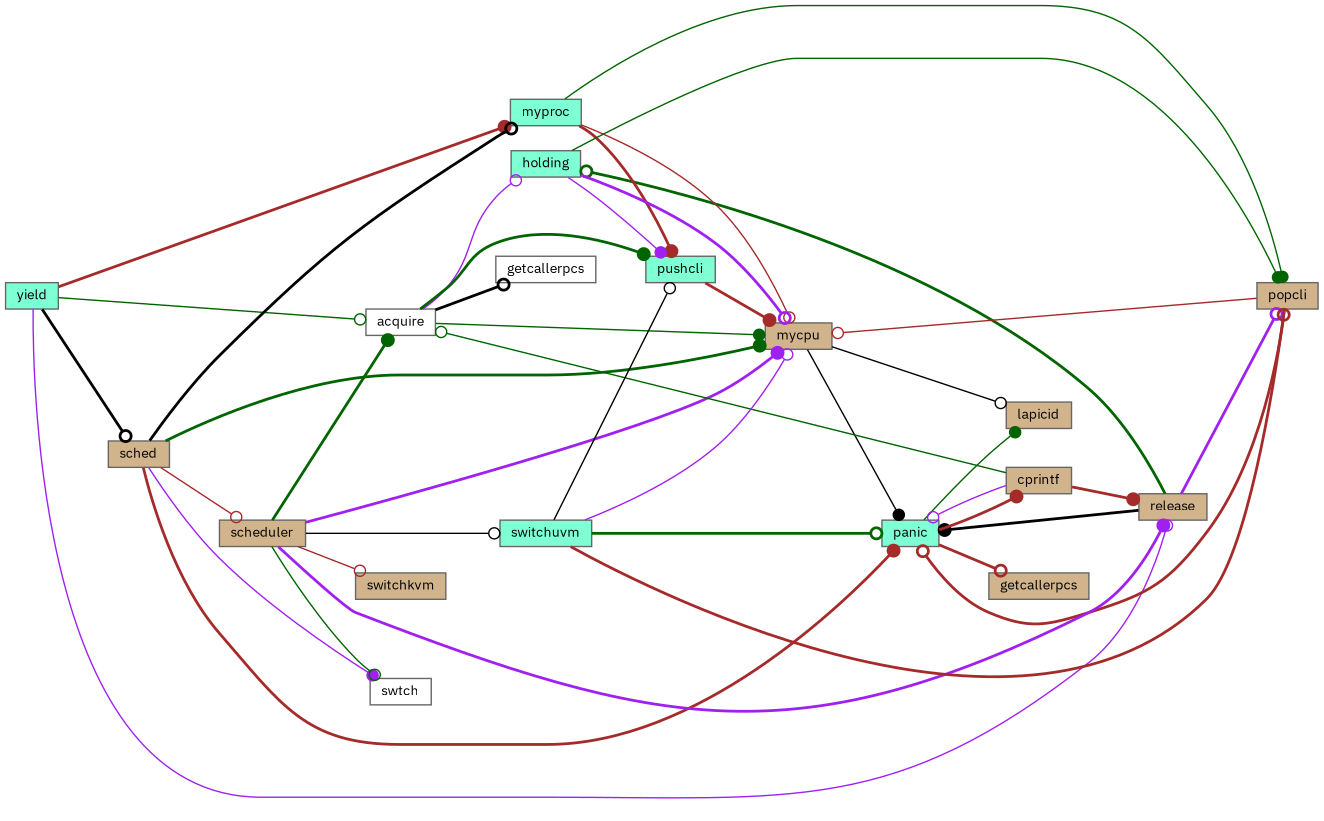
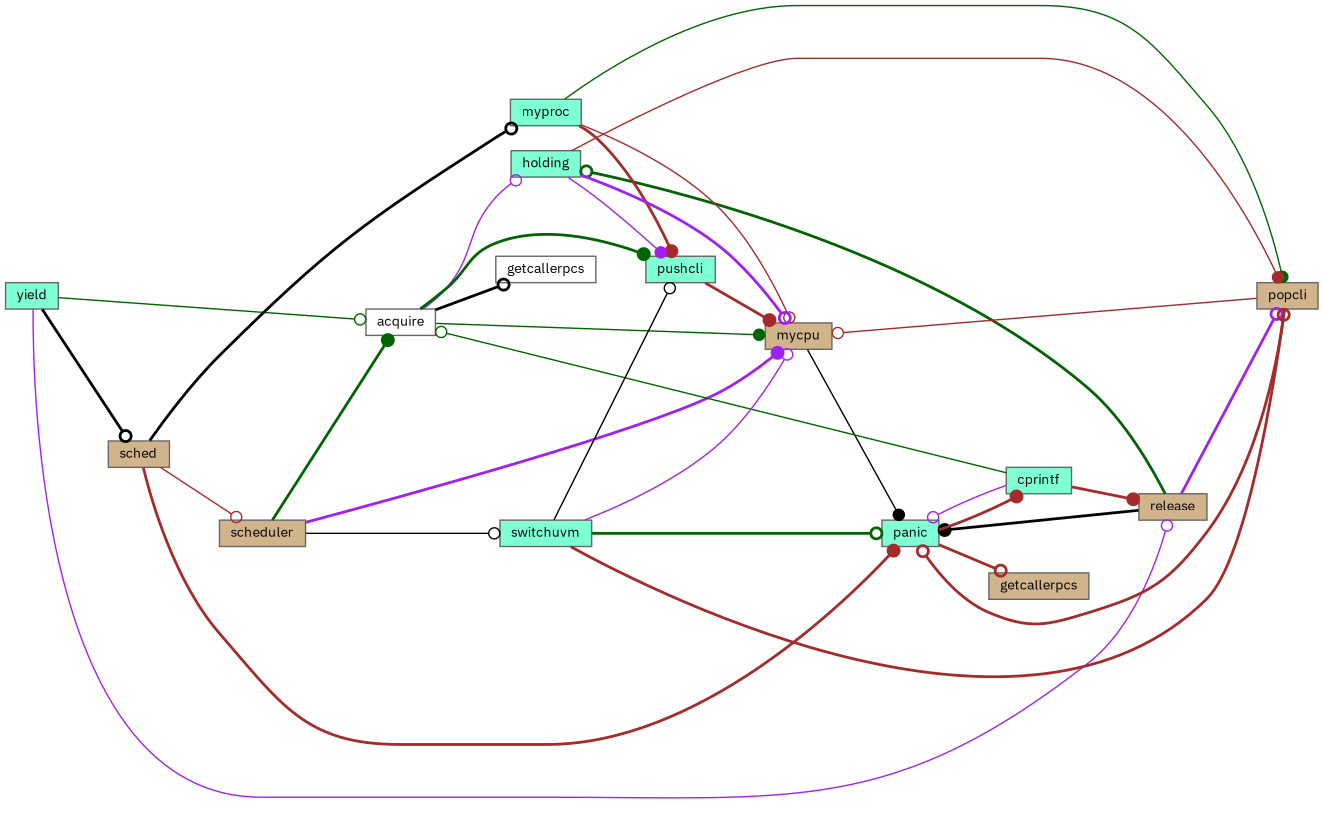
  digraph {
    fontname="IBM Plex Sans"
    rankdir=LR
    node [color=grey40 fillcolor=tan fontname="IBM Plex Sans" fontsize=10 shape=box style=filled]
    edge [arrowhead=odot color=brown fontname="IBM Plex Sans" fontsize=10 labelfontname=Helvetica labelfontsize=10 style=bold]
    n1 [color=gray40 fillcolor=aquamarine fontcolor=black height=0.2 label=yield width=0.4]
    n2 [fillcolor=white height=0.2 label=acquire width=0.4]
    n3 [height=0.2 label=release width=0.4]
    n4 [fillcolor=aquamarine height=0.2 label=myproc width=0.4]
    n5 [height=0.2 label=sched width=0.4]
    n6 [fillcolor=white height=0.2 label=getcallerpcs width=0.4]
    n7 [fillcolor=aquamarine height=0.2 label=holding width=0.4]
    n8 [height=0.2 label=mycpu width=0.4]
    n9 [fillcolor=aquamarine height=0.2 label=pushcli width=0.4]
    n10 [fillcolor=aquamarine height=0.2 label=panic width=0.4]
    n11 [height=0.2 label=popcli width=0.4]
    n12 [height=0.2 label=scheduler width=0.4]
-   n13 [fillcolor=white height=0.2 label=swtch width=0.4]
-   n14 [height=0.2 label=lapicid width=0.4]
-   n15 [height=0.2 label=cprintf width=0.4]
+   n15 [fillcolor=aquamarine height=0.2 label=cprintf width=0.4]
    n16 [height=0.2 label=getcallerpcs width=0.4]
-   n17 [height=0.2 label=switchkvm width=0.4]
    n18 [fillcolor=aquamarine height=0.2 label=switchuvm width=0.4]
    n1 -> n2 [color=darkgreen style=solid]
    n1 -> n3 [color=purple style=solid]
-   n1 -> n4 [arrowhead=dot]
    n1 -> n5 [color=black]
    n2 -> n6 [color=black]
    n2 -> n7 [color=purple style=solid]
    n2 -> n8 [arrowhead=dot color=darkgreen style=solid]
    n2 -> n9 [arrowhead=dot color=darkgreen]
    n3 -> n7 [color=darkgreen]
    n3 -> n10 [arrowhead=dot color=black]
    n3 -> n11 [color=purple]
    n4 -> n8 [style=solid]
    n4 -> n9 [arrowhead=dot]
    n4 -> n11 [arrowhead=dot color=darkgreen style=solid]
    n5 -> n4 [color=black]
-   n5 -> n8 [arrowhead=dot color=darkgreen]
    n5 -> n10 [arrowhead=dot]
    n5 -> n12 [style=solid]
-   n5 -> n13 [arrowhead=dot color=purple style=solid]
    n7 -> n8 [color=purple]
    n7 -> n9 [arrowhead=dot color=purple style=solid]
-   n7 -> n11 [arrowhead=dot color=darkgreen style=solid]
+   n7 -> n11 [arrowhead=dot style=solid]
    n8 -> n10 [arrowhead=dot color=black style=solid]
-   n8 -> n14 [color=black style=solid]
    n9 -> n8 [arrowhead=dot]
-   n10 -> n14 [arrowhead=dot color=darkgreen style=solid]
    n10 -> n15 [arrowhead=dot]
    n10 -> n16
    n11 -> n8 [style=solid]
    n11 -> n10
    n12 -> n2 [arrowhead=dot color=darkgreen]
-   n12 -> n3 [arrowhead=dot color=purple]
    n12 -> n8 [arrowhead=dot color=purple]
-   n12 -> n13 [color=darkgreen style=solid]
-   n12 -> n17 [style=solid]
    n12 -> n18 [color=black style=solid]
    n15 -> n2 [color=darkgreen style=solid]
    n15 -> n3 [arrowhead=dot]
    n15 -> n10 [color=purple style=solid]
    n18 -> n8 [color=purple style=solid]
    n18 -> n9 [color=black style=solid]
    n18 -> n10 [color=darkgreen]
    n18 -> n11
  }
